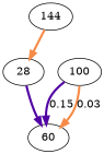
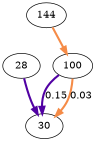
  digraph {
    edge [color="#5101a3" penwidth=3]
    28
-   60
+   60 [label=30]
    100
    144
    28 -> 60
    100 -> 60 [label=0.15]
    100 -> 60 [color="#f58b47" label=0.03]
-   144 -> 28 [color="#f58b47"]
+   144 -> 100 [color="#f58b47"]
  }
